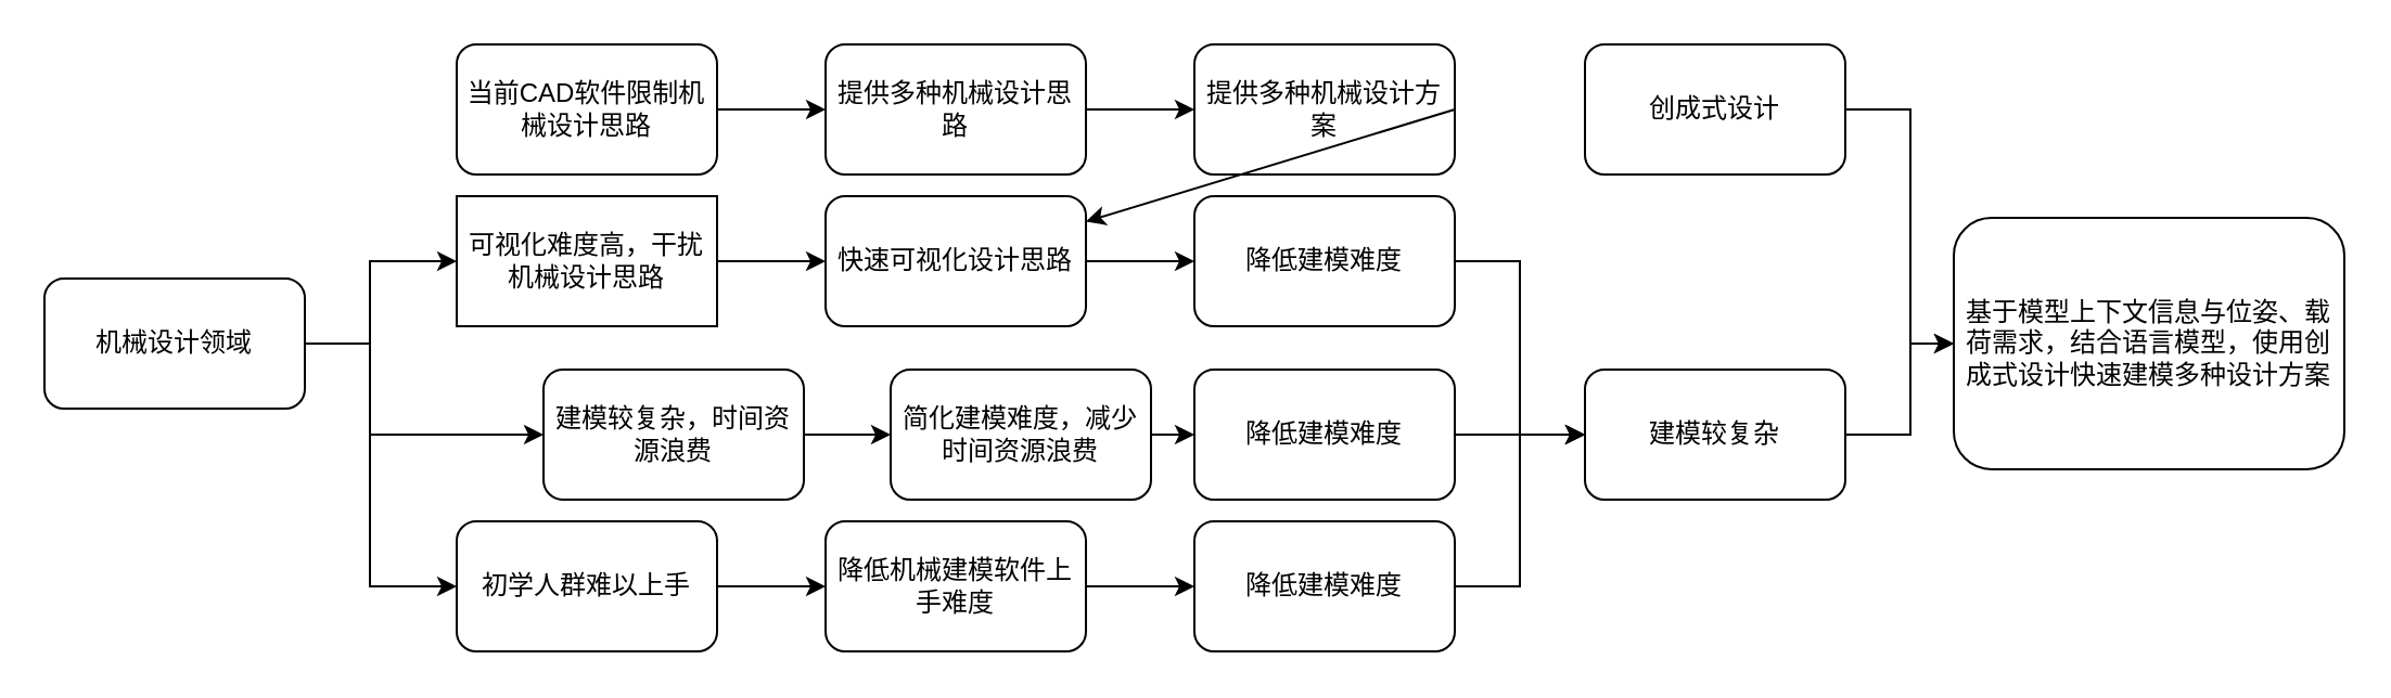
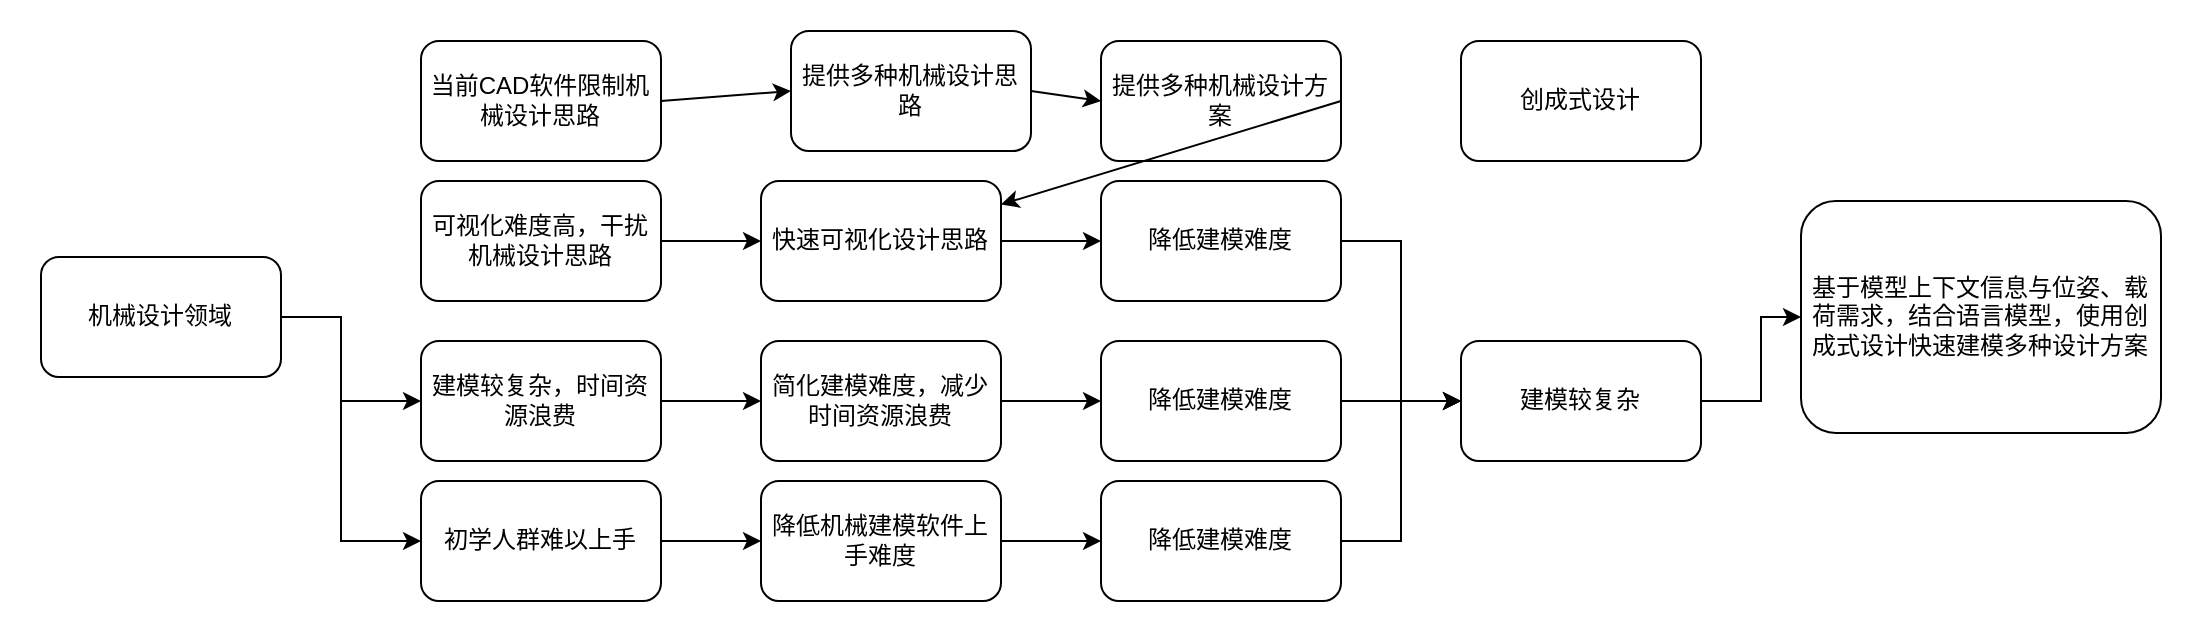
  <mxCell id="0" />
  <mxCell id="1" parent="0" />
  <mxCell id="2" value="机械设计领域" style="rounded=1;whiteSpace=wrap;html=1;" vertex="1" parent="1"><mxGeometry x="20" y="128" width="120" height="60" as="geometry" /></mxCell>
- <mxCell id="3" value="" style="endArrow=classic;html=1;rounded=0;exitX=1;exitY=0.5;exitDx=0;exitDy=0;entryX=0;entryY=0.5;entryDx=0;entryDy=0;" edge="1" parent="1" source="2" target="5"><mxGeometry width="50" height="50" relative="1" as="geometry"><mxPoint x="170" y="330" as="sourcePoint" /><mxPoint x="210" y="200" as="targetPoint" /><Array as="points"><mxPoint x="170" y="158" /><mxPoint x="170" y="120" /></Array></mxGeometry></mxCell>
  <mxCell id="4" value="当前CAD软件限制机械设计思路" style="rounded=1;whiteSpace=wrap;html=1;" vertex="1" parent="1"><mxGeometry x="210" y="20" width="120" height="60" as="geometry" /></mxCell>
- <mxCell id="5" value="可视化难度高，干扰机械设计思路" style="whiteSpace=wrap;html=1;rounded=0;" vertex="1" parent="1"><mxGeometry x="210" y="90" width="120" height="60" as="geometry" /></mxCell>
+ <mxCell id="5" value="可视化难度高，干扰机械设计思路" style="rounded=1;whiteSpace=wrap;html=1;" vertex="1" parent="1"><mxGeometry x="210" y="90" width="120" height="60" as="geometry" /></mxCell>
  <mxCell id="6" value="" style="endArrow=classic;html=1;rounded=0;exitX=1;exitY=0.5;exitDx=0;exitDy=0;entryX=0;entryY=0.5;entryDx=0;entryDy=0;" edge="1" parent="1" source="2" target="11"><mxGeometry width="50" height="50" relative="1" as="geometry"><mxPoint x="330" y="180" as="sourcePoint" /><mxPoint x="380" y="130" as="targetPoint" /><Array as="points"><mxPoint x="170" y="158" /><mxPoint x="170" y="270" /></Array></mxGeometry></mxCell>
- <mxCell id="7" value="建模较复杂，时间资源浪费" style="rounded=1;whiteSpace=wrap;html=1;" vertex="1" parent="1"><mxGeometry x="250" y="170" width="120" height="60" as="geometry" /></mxCell>
+ <mxCell id="7" value="建模较复杂，时间资源浪费" style="rounded=1;whiteSpace=wrap;html=1;" vertex="1" parent="1"><mxGeometry x="210" y="170" width="120" height="60" as="geometry" /></mxCell>
  <mxCell id="8" value="" style="endArrow=classic;html=1;rounded=0;exitX=1;exitY=0.5;exitDx=0;exitDy=0;entryX=0;entryY=0.5;entryDx=0;entryDy=0;" edge="1" parent="1" source="2" target="7"><mxGeometry width="50" height="50" relative="1" as="geometry"><mxPoint x="330" y="180" as="sourcePoint" /><mxPoint x="380" y="130" as="targetPoint" /><Array as="points"><mxPoint x="170" y="158" /><mxPoint x="170" y="200" /></Array></mxGeometry></mxCell>
  <mxCell id="9" value="" style="endArrow=classic;html=1;rounded=0;exitX=1;exitY=0.5;exitDx=0;exitDy=0;entryX=0;entryY=0.5;entryDx=0;entryDy=0;" edge="1" parent="1" source="4" target="14"><mxGeometry width="50" height="50" relative="1" as="geometry"><mxPoint x="390" y="90" as="sourcePoint" /><mxPoint x="380" y="50" as="targetPoint" /></mxGeometry></mxCell>
  <mxCell id="10" value="" style="endArrow=classic;html=1;rounded=0;exitX=1;exitY=0.5;exitDx=0;exitDy=0;" edge="1" parent="1" source="5"><mxGeometry width="50" height="50" relative="1" as="geometry"><mxPoint x="366" y="156" as="sourcePoint" /><mxPoint x="380" y="120" as="targetPoint" /><Array as="points"><mxPoint x="380" y="120" /></Array></mxGeometry></mxCell>
  <mxCell id="11" value="初学人群难以上手" style="rounded=1;whiteSpace=wrap;html=1;" vertex="1" parent="1"><mxGeometry x="210" y="240" width="120" height="60" as="geometry" /></mxCell>
  <mxCell id="12" value="" style="endArrow=classic;html=1;rounded=0;exitX=1;exitY=0.5;exitDx=0;exitDy=0;entryX=0;entryY=0.5;entryDx=0;entryDy=0;" edge="1" parent="1" source="11" target="16"><mxGeometry width="50" height="50" relative="1" as="geometry"><mxPoint x="330" y="180" as="sourcePoint" /><mxPoint x="380" y="190" as="targetPoint" /></mxGeometry></mxCell>
  <mxCell id="13" value="" style="endArrow=classic;html=1;rounded=0;exitX=1;exitY=0.5;exitDx=0;exitDy=0;entryX=0;entryY=0.5;entryDx=0;entryDy=0;" edge="1" parent="1" source="7" target="17"><mxGeometry width="50" height="50" relative="1" as="geometry"><mxPoint x="330" y="180" as="sourcePoint" /><mxPoint x="380" y="260" as="targetPoint" /></mxGeometry></mxCell>
- <mxCell id="14" value="提供多种机械设计思路" style="rounded=1;whiteSpace=wrap;html=1;" vertex="1" parent="1"><mxGeometry x="380" y="20" width="120" height="60" as="geometry" /></mxCell>
+ <mxCell id="14" value="提供多种机械设计思路" style="rounded=1;whiteSpace=wrap;html=1;" vertex="1" parent="1"><mxGeometry x="395" y="15" width="120" height="60" as="geometry" /></mxCell>
  <mxCell id="15" value="快速可视化设计思路" style="rounded=1;whiteSpace=wrap;html=1;" vertex="1" parent="1"><mxGeometry x="380" y="90" width="120" height="60" as="geometry" /></mxCell>
  <mxCell id="16" value="降低机械建模软件上手难度" style="rounded=1;whiteSpace=wrap;html=1;" vertex="1" parent="1"><mxGeometry x="380" y="240" width="120" height="60" as="geometry" /></mxCell>
- <mxCell id="17" value="简化建模难度，减少时间资源浪费" style="rounded=1;whiteSpace=wrap;html=1;" vertex="1" parent="1"><mxGeometry x="410" y="170" width="120" height="60" as="geometry" /></mxCell>
+ <mxCell id="17" value="简化建模难度，减少时间资源浪费" style="rounded=1;whiteSpace=wrap;html=1;" vertex="1" parent="1"><mxGeometry x="380" y="170" width="120" height="60" as="geometry" /></mxCell>
  <mxCell id="18" value="降低建模难度" style="rounded=1;whiteSpace=wrap;html=1;" vertex="1" parent="1"><mxGeometry x="550" y="240" width="120" height="60" as="geometry" /></mxCell>
  <mxCell id="19" value="" style="endArrow=classic;html=1;rounded=0;exitX=1;exitY=0.5;exitDx=0;exitDy=0;entryX=0;entryY=0.5;entryDx=0;entryDy=0;" edge="1" parent="1" source="16" target="18"><mxGeometry width="50" height="50" relative="1" as="geometry"><mxPoint x="410" y="180" as="sourcePoint" /><mxPoint x="460" y="130" as="targetPoint" /></mxGeometry></mxCell>
  <mxCell id="20" value="降低建模难度" style="rounded=1;whiteSpace=wrap;html=1;" vertex="1" parent="1"><mxGeometry x="550" y="170" width="120" height="60" as="geometry" /></mxCell>
  <mxCell id="21" value="" style="endArrow=classic;html=1;rounded=0;exitX=1;exitY=0.5;exitDx=0;exitDy=0;entryX=0;entryY=0.5;entryDx=0;entryDy=0;" edge="1" parent="1" source="17" target="20"><mxGeometry width="50" height="50" relative="1" as="geometry"><mxPoint x="410" y="180" as="sourcePoint" /><mxPoint x="460" y="130" as="targetPoint" /></mxGeometry></mxCell>
  <mxCell id="22" value="降低建模难度" style="rounded=1;whiteSpace=wrap;html=1;" vertex="1" parent="1"><mxGeometry x="550" y="90" width="120" height="60" as="geometry" /></mxCell>
  <mxCell id="23" value="" style="endArrow=classic;html=1;rounded=0;exitX=1;exitY=0.5;exitDx=0;exitDy=0;entryX=0;entryY=0.5;entryDx=0;entryDy=0;" edge="1" parent="1" source="15" target="22"><mxGeometry width="50" height="50" relative="1" as="geometry"><mxPoint x="410" y="180" as="sourcePoint" /><mxPoint x="460" y="130" as="targetPoint" /></mxGeometry></mxCell>
  <mxCell id="24" value="提供多种机械设计方案" style="rounded=1;whiteSpace=wrap;html=1;" vertex="1" parent="1"><mxGeometry x="550" y="20" width="120" height="60" as="geometry" /></mxCell>
  <mxCell id="25" value="" style="endArrow=classic;html=1;rounded=0;exitX=1;exitY=0.5;exitDx=0;exitDy=0;entryX=0;entryY=0.5;entryDx=0;entryDy=0;" edge="1" parent="1" source="14" target="24"><mxGeometry width="50" height="50" relative="1" as="geometry"><mxPoint x="410" y="180" as="sourcePoint" /><mxPoint x="460" y="130" as="targetPoint" /></mxGeometry></mxCell>
  <mxCell id="26" value="基于模型上下文信息与位姿、载荷需求，结合语言模型，使用创成式设计快速建模多种设计方案" style="rounded=1;whiteSpace=wrap;html=1;" vertex="1" parent="1"><mxGeometry x="900" y="100" width="180" height="116" as="geometry" /></mxCell>
  <mxCell id="27" value="建模较复杂" style="rounded=1;whiteSpace=wrap;html=1;" vertex="1" parent="1"><mxGeometry x="730" y="170" width="120" height="60" as="geometry" /></mxCell>
  <mxCell id="28" value="创成式设计" style="rounded=1;whiteSpace=wrap;html=1;" vertex="1" parent="1"><mxGeometry x="730" y="20" width="120" height="60" as="geometry" /></mxCell>
  <mxCell id="29" value="" style="endArrow=classic;html=1;rounded=0;exitX=1;exitY=0.5;exitDx=0;exitDy=0;" edge="1" parent="1" source="24" target="15"><mxGeometry width="50" height="50" relative="1" as="geometry"><mxPoint x="710" y="100" as="sourcePoint" /><mxPoint x="760" y="50" as="targetPoint" /></mxGeometry></mxCell>
- <mxCell id="30" value="" style="endArrow=classic;html=1;rounded=0;exitX=1;exitY=0.5;exitDx=0;exitDy=0;entryX=0;entryY=0.5;entryDx=0;entryDy=0;" edge="1" parent="1" source="28" target="26"><mxGeometry width="50" height="50" relative="1" as="geometry"><mxPoint x="770" y="250" as="sourcePoint" /><mxPoint x="820" y="200" as="targetPoint" /><Array as="points"><mxPoint x="880" y="50" /><mxPoint x="880" y="158" /></Array></mxGeometry></mxCell>
  <mxCell id="31" value="" style="endArrow=classic;html=1;rounded=0;exitX=1;exitY=0.5;exitDx=0;exitDy=0;entryX=0;entryY=0.5;entryDx=0;entryDy=0;" edge="1" parent="1" source="27" target="26"><mxGeometry width="50" height="50" relative="1" as="geometry"><mxPoint x="920" y="260" as="sourcePoint" /><mxPoint x="970" y="210" as="targetPoint" /><Array as="points"><mxPoint x="880" y="200" /><mxPoint x="880" y="158" /></Array></mxGeometry></mxCell>
  <mxCell id="32" value="" style="endArrow=classic;html=1;rounded=0;exitX=1;exitY=0.5;exitDx=0;exitDy=0;entryX=0;entryY=0.5;entryDx=0;entryDy=0;" edge="1" parent="1" source="20" target="27"><mxGeometry width="50" height="50" relative="1" as="geometry"><mxPoint x="800" y="370" as="sourcePoint" /><mxPoint x="850" y="320" as="targetPoint" /></mxGeometry></mxCell>
  <mxCell id="33" value="" style="endArrow=classic;html=1;rounded=0;exitX=1;exitY=0.5;exitDx=0;exitDy=0;entryX=0;entryY=0.5;entryDx=0;entryDy=0;" edge="1" parent="1" source="18" target="27"><mxGeometry width="50" height="50" relative="1" as="geometry"><mxPoint x="800" y="380" as="sourcePoint" /><mxPoint x="850" y="330" as="targetPoint" /><Array as="points"><mxPoint x="700" y="270" /><mxPoint x="700" y="200" /></Array></mxGeometry></mxCell>
  <mxCell id="34" value="" style="endArrow=classic;html=1;rounded=0;exitX=1;exitY=0.5;exitDx=0;exitDy=0;entryX=0;entryY=0.5;entryDx=0;entryDy=0;" edge="1" parent="1" source="22" target="27"><mxGeometry width="50" height="50" relative="1" as="geometry"><mxPoint x="890" y="380" as="sourcePoint" /><mxPoint x="940" y="330" as="targetPoint" /><Array as="points"><mxPoint x="700" y="120" /><mxPoint x="700" y="200" /></Array></mxGeometry></mxCell>
